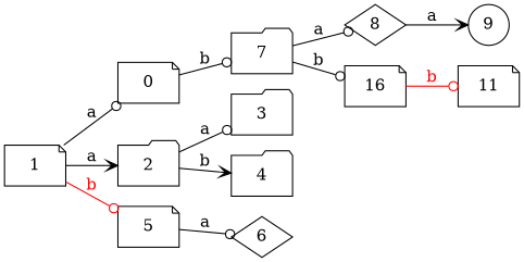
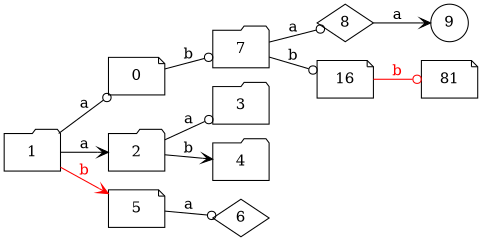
  digraph {
    rankdir=LR
    node [shape=note]
    edge [arrowhead=odot]
    7 [shape=folder]
    0
-   1
+   1 [shape=folder]
    2 [shape=folder]
    5
    8 [shape=diamond]
    n7 [label=16]
    3 [shape=folder]
    4 [shape=folder]
    6 [shape=diamond]
    9 [shape=circle]
-   11
+   11 [label=81]
    7 -> 8 [label=a]
    7 -> n7 [label=b]
    0 -> 7 [label=b]
    1 -> 0 [label=a]
    1 -> 2 [arrowhead=vee label=a]
-   1 -> 5 [color=red fontcolor=red label=b]
+   1 -> 5 [arrowhead=vee color=red fontcolor=red label=b]
    2 -> 3 [label=a]
    2 -> 4 [arrowhead=vee label=b]
    5 -> 6 [label=a]
    8 -> 9 [arrowhead=vee label=a]
    n7 -> 11 [color=red fontcolor=red label=b]
  }
